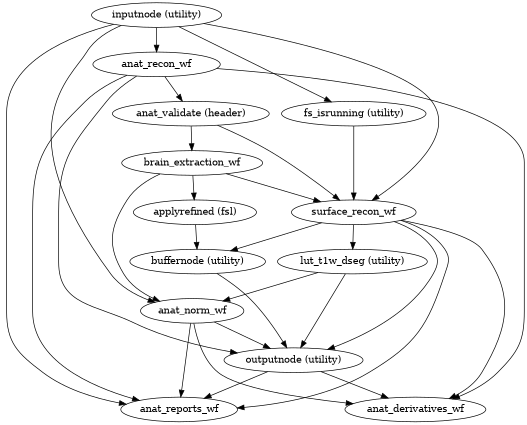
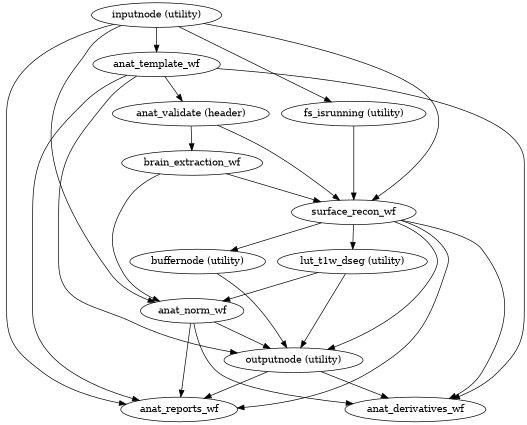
  strict digraph {
    "outputnode (utility)"
    anat_reports_wf
    anat_derivatives_wf
    "inputnode (utility)"
-   anat_template_wf [label=anat_recon_wf]
+   anat_template_wf
    anat_norm_wf
    "fs_isrunning (utility)"
    surface_recon_wf
    "anat_validate (header)"
    "buffernode (utility)"
    "lut_t1w_dseg (utility)"
    brain_extraction_wf
-   "applyrefined (fsl)"
    "outputnode (utility)" -> anat_reports_wf
    "outputnode (utility)" -> anat_derivatives_wf
    "inputnode (utility)" -> anat_reports_wf
    "inputnode (utility)" -> anat_template_wf
    "inputnode (utility)" -> anat_norm_wf
    "inputnode (utility)" -> "fs_isrunning (utility)"
    "inputnode (utility)" -> surface_recon_wf
    anat_template_wf -> "outputnode (utility)"
    anat_template_wf -> anat_reports_wf
    anat_template_wf -> anat_derivatives_wf
    anat_template_wf -> "anat_validate (header)"
    anat_norm_wf -> "outputnode (utility)"
    anat_norm_wf -> anat_reports_wf
    anat_norm_wf -> anat_derivatives_wf
    "fs_isrunning (utility)" -> surface_recon_wf
    surface_recon_wf -> "outputnode (utility)"
    surface_recon_wf -> anat_reports_wf
    surface_recon_wf -> anat_derivatives_wf
    surface_recon_wf -> "buffernode (utility)"
    surface_recon_wf -> "lut_t1w_dseg (utility)"
    "anat_validate (header)" -> surface_recon_wf
    "anat_validate (header)" -> brain_extraction_wf
    "buffernode (utility)" -> "outputnode (utility)"
    "lut_t1w_dseg (utility)" -> "outputnode (utility)"
    "lut_t1w_dseg (utility)" -> anat_norm_wf
    brain_extraction_wf -> anat_norm_wf
    brain_extraction_wf -> surface_recon_wf
-   brain_extraction_wf -> "applyrefined (fsl)"
-   "applyrefined (fsl)" -> "buffernode (utility)"
  }
